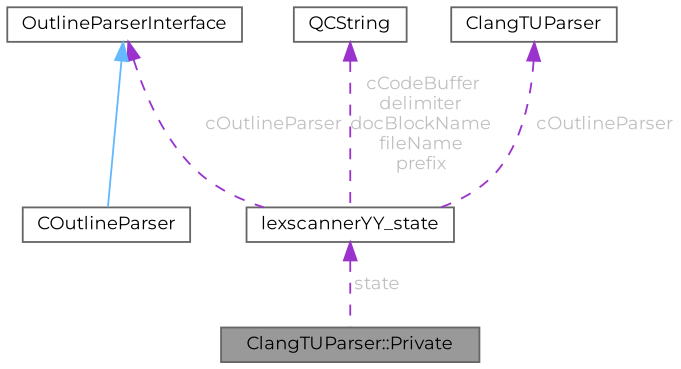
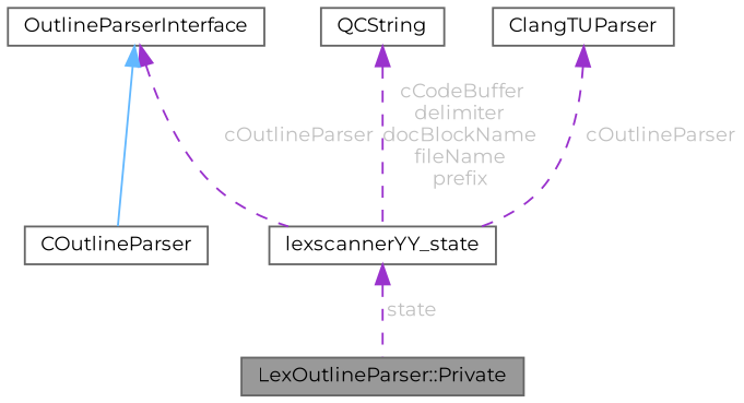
  digraph {
    fontname=Montserrat
    node [color=gray40 fillcolor=white fontname=Montserrat fontsize=10 shape=box style=filled]
    edge [color=darkorchid3 dir=back fontcolor=grey fontname=Montserrat fontsize=10 labelfontname=Helvetica labelfontsize=10 style=dashed]
-   n1 [fillcolor=grey60 fontcolor=black height=0.2 label="ClangTUParser::Private" width=0.4]
+   n1 [fillcolor=grey60 fontcolor=black height=0.2 label="LexOutlineParser::Private" width=0.4]
    n2 [height=0.2 label=lexscannerYY_state width=0.4]
    n3 [height=0.2 label=COutlineParser width=0.4]
    n4 [height=0.2 label=OutlineParserInterface width=0.4]
    n5 [height=0.2 label=QCString width=0.4]
    n6 [height=0.2 label=ClangTUParser width=0.4]
    n2 -> n1 [label=" state"]
    n4 -> n2 [label=" cOutlineParser"]
    n4 -> n3 [color=steelblue1 style=solid fontcolor=""]
    n5 -> n2 [label=" cCodeBuffer\ndelimiter\ndocBlockName\nfileName\nprefix"]
    n6 -> n2 [label=" cOutlineParser"]
  }
